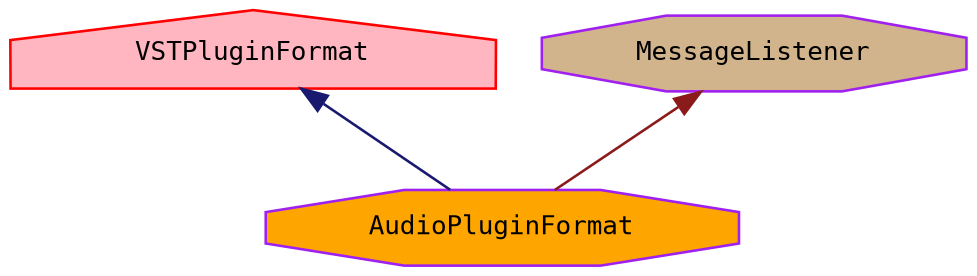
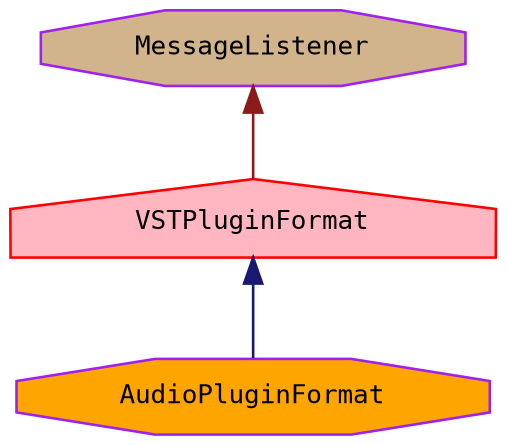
  digraph {
    fontname="DejaVu Sans Mono"
    node [color=purple fontname="DejaVu Sans Mono" fontsize=10 shape=octagon style=filled]
    edge [dir=back fontname="DejaVu Sans Mono" fontsize=10 labelfontname=Helvetica labelfontsize=10 style=solid]
    n1 [color=red fillcolor=lightpink fontcolor=black height=0.2 label=VSTPluginFormat shape=house width=0.4]
    n2 [fillcolor=orange height=0.2 label=AudioPluginFormat width=0.4]
    n3 [fillcolor=tan height=0.2 label=MessageListener width=0.4]
    n1 -> n2 [color=midnightblue]
-   n3 -> n2 [color=firebrick4]
+   n3 -> n1 [color=firebrick4]
  }
